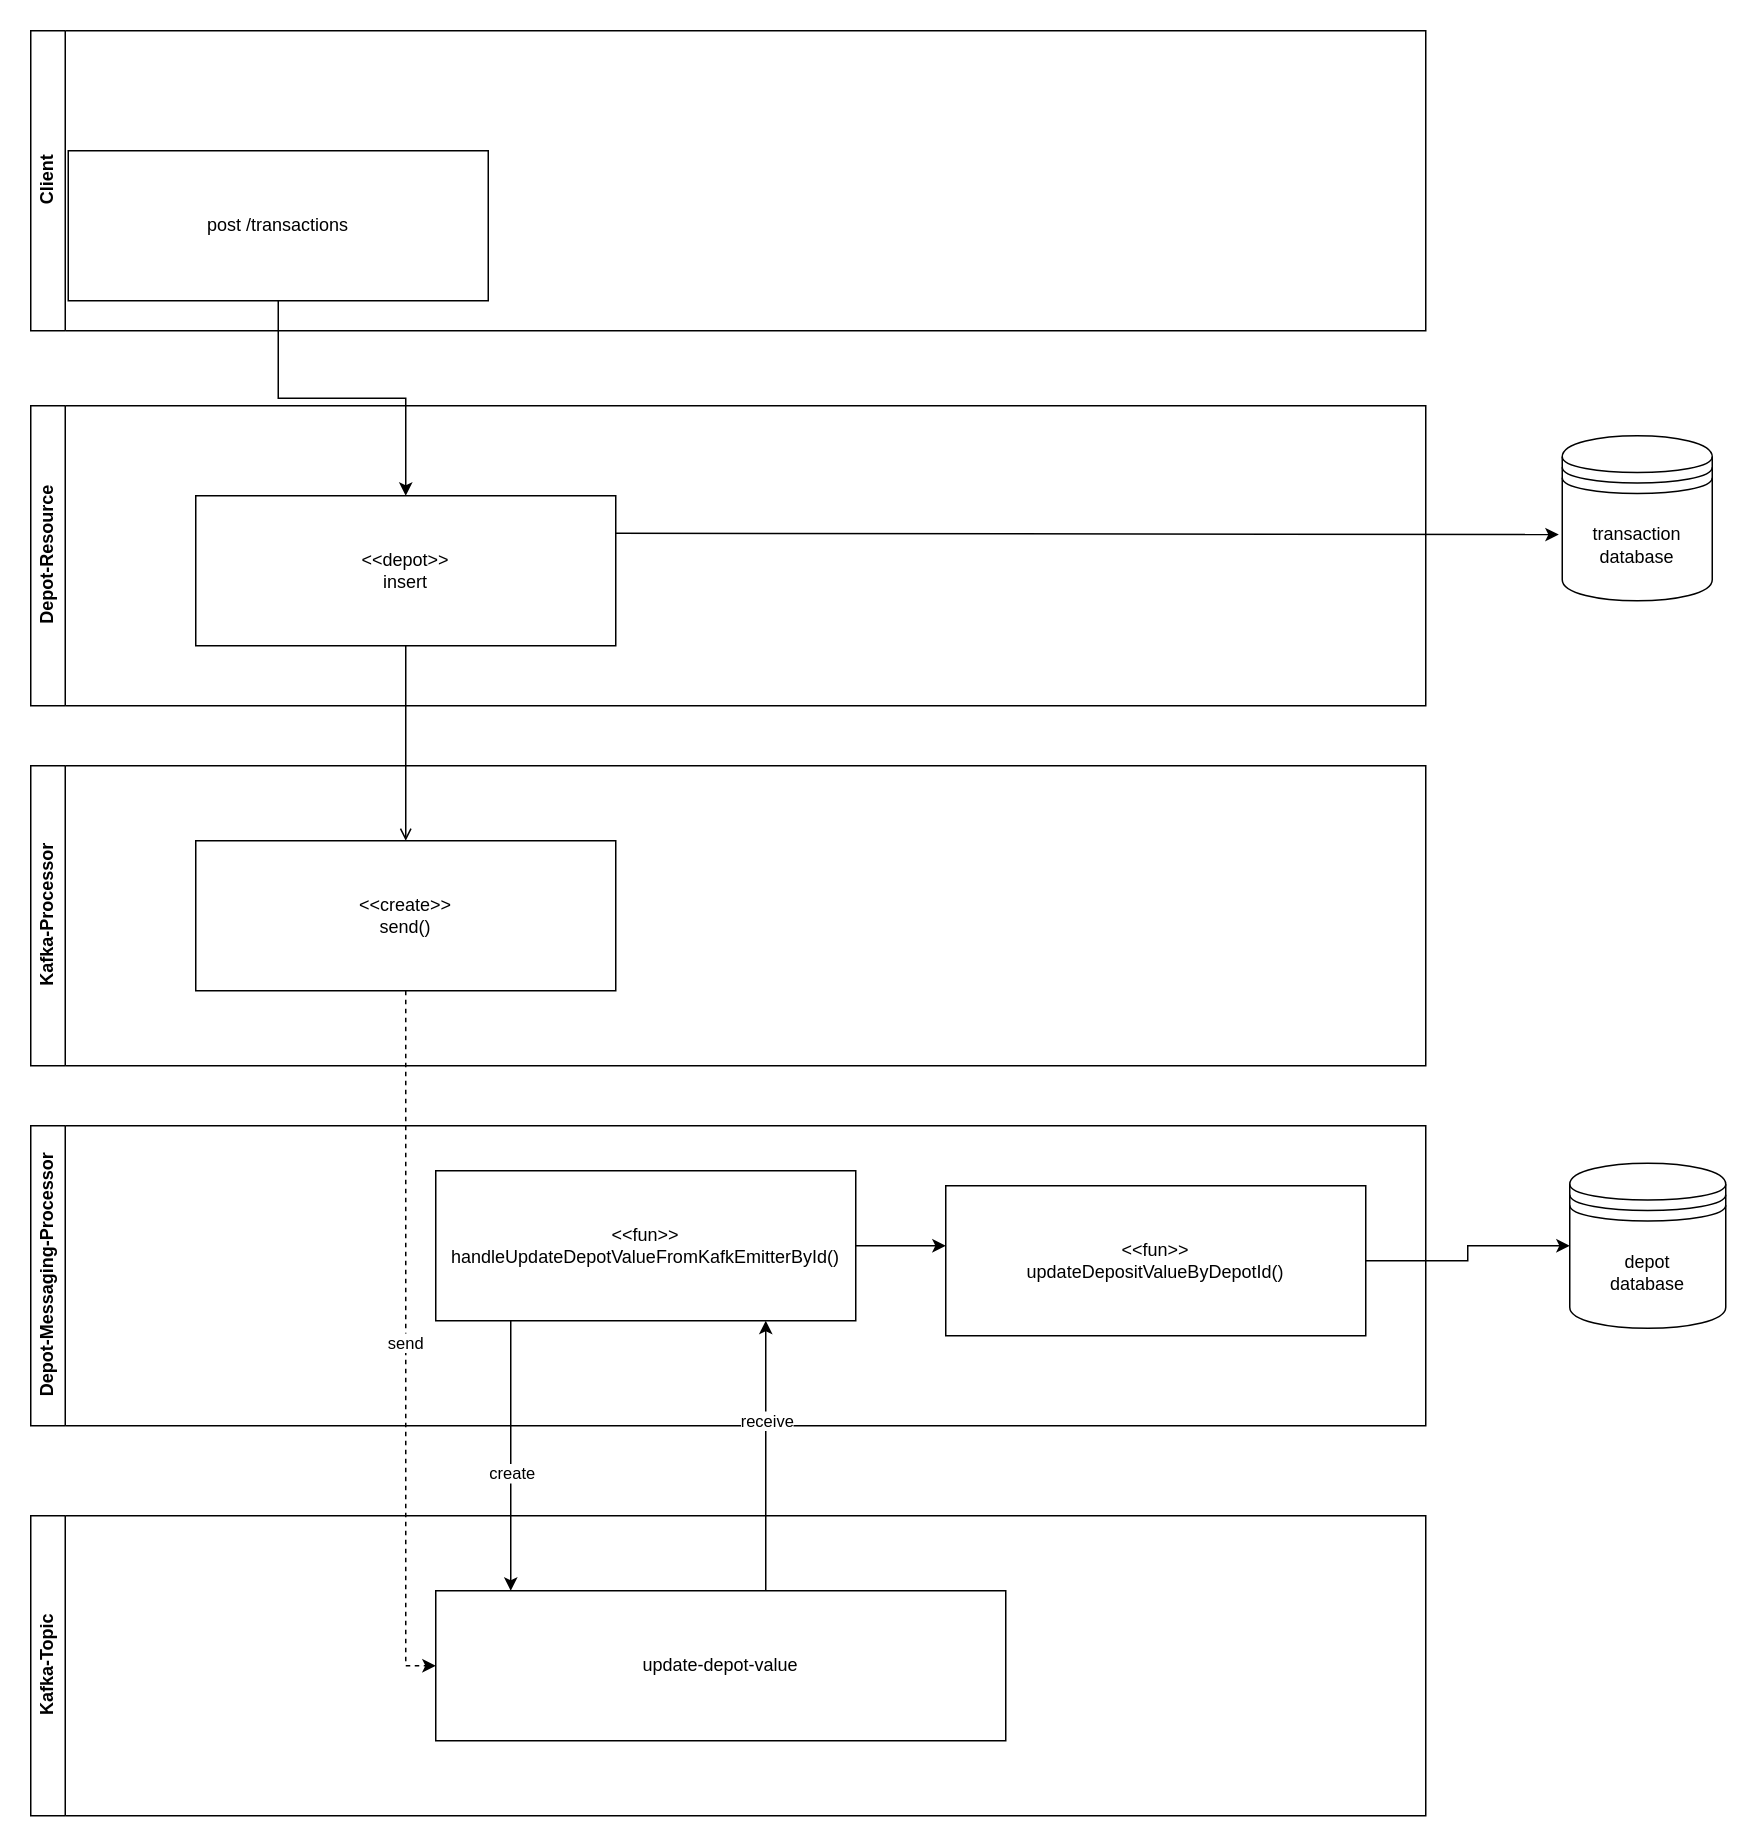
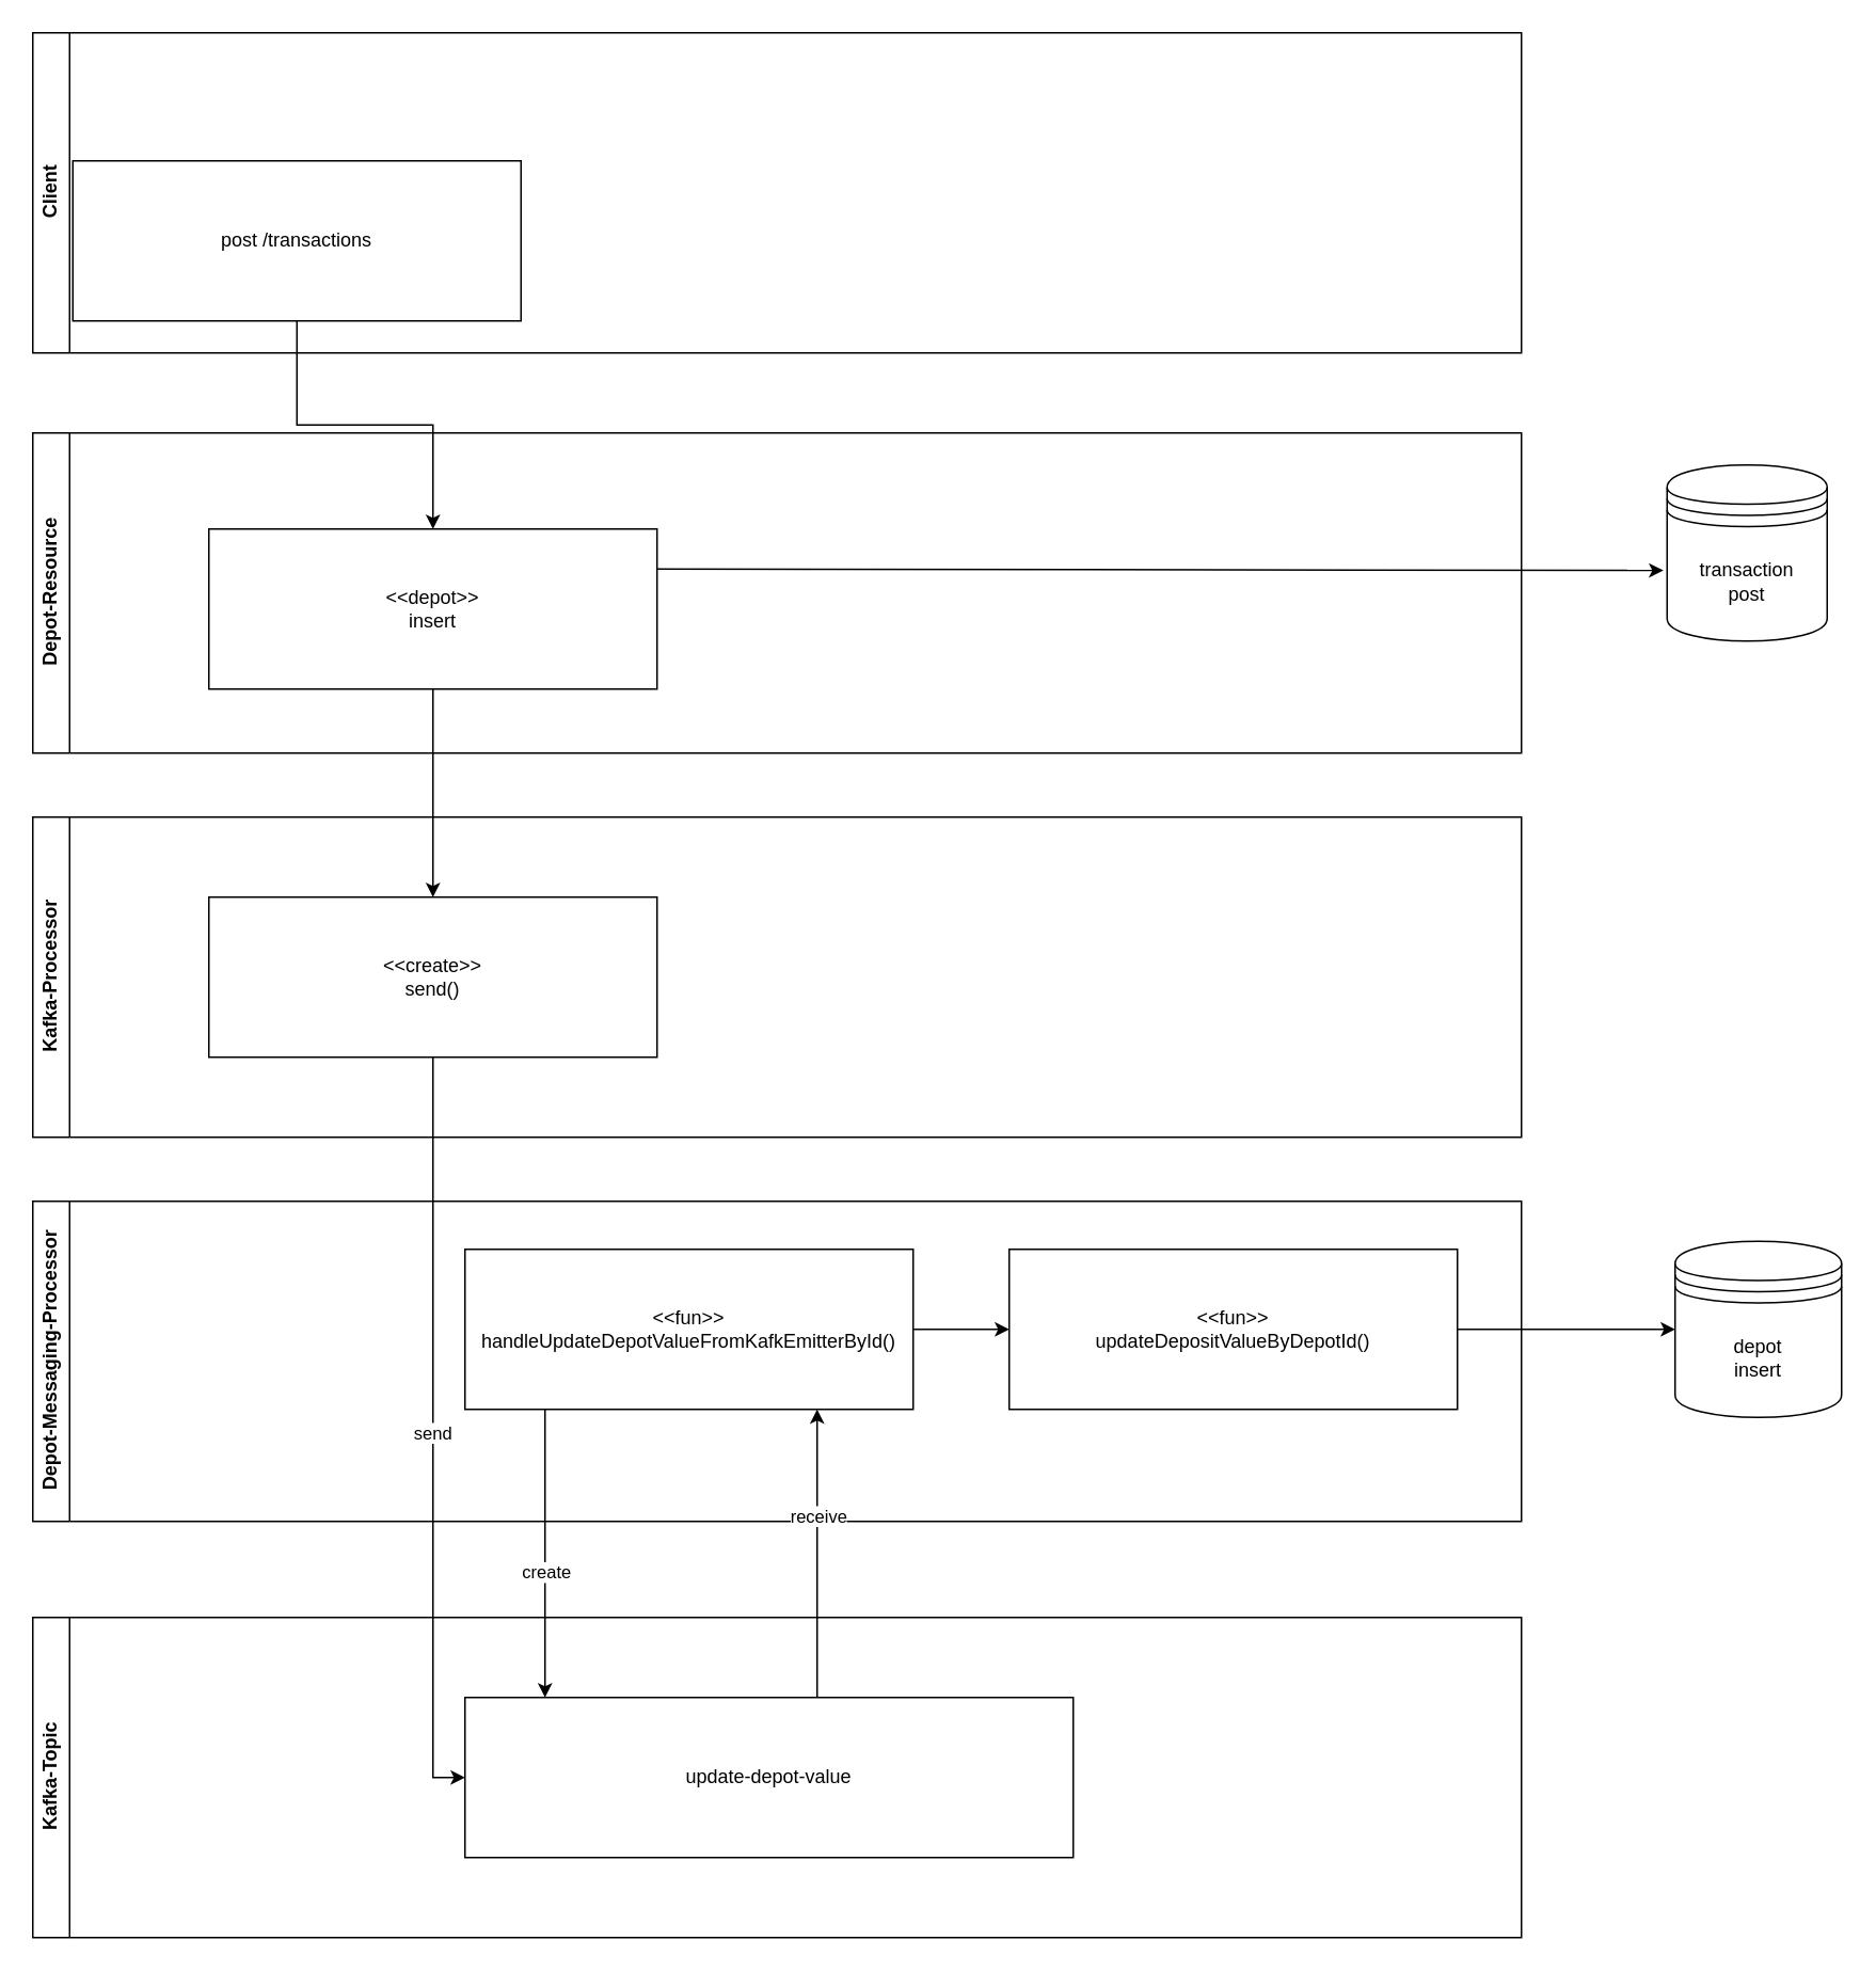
  <mxCell id="0" />
  <mxCell id="1" parent="0" />
  <mxCell id="2" value="" style="edgeStyle=orthogonalEdgeStyle;rounded=0;orthogonalLoop=1;jettySize=auto;html=1;" parent="1" source="6" target="4" edge="1"><mxGeometry relative="1" as="geometry"><mxPoint x="220" y="180" as="sourcePoint" /><mxPoint x="220" y="330" as="targetPoint" /></mxGeometry></mxCell>
  <mxCell id="3" value="Depot-Resource" style="swimlane;horizontal=0;whiteSpace=wrap;html=1;" parent="1" vertex="1"><mxGeometry x="20" y="270" width="930" height="200" as="geometry" /></mxCell>
  <mxCell id="4" value="&amp;lt;&amp;lt;depot&amp;gt;&amp;gt;&lt;br&gt;insert" style="rounded=0;whiteSpace=wrap;html=1;" parent="3" vertex="1"><mxGeometry x="110" y="60" width="280" height="100" as="geometry" /></mxCell>
  <mxCell id="5" value="Client" style="swimlane;horizontal=0;whiteSpace=wrap;html=1;" parent="1" vertex="1"><mxGeometry x="20" y="20" width="930" height="200" as="geometry" /></mxCell>
  <mxCell id="6" value="post /transactions" style="rounded=0;whiteSpace=wrap;html=1;" parent="5" vertex="1"><mxGeometry x="25" y="80" width="280" height="100" as="geometry" /></mxCell>
  <mxCell id="7" value="Kafka-Processor" style="swimlane;horizontal=0;whiteSpace=wrap;html=1;" parent="1" vertex="1"><mxGeometry x="20" y="510" width="930" height="200" as="geometry" /></mxCell>
  <mxCell id="8" value="&amp;lt;&amp;lt;create&amp;gt;&amp;gt;&lt;br&gt;send()" style="rounded=0;whiteSpace=wrap;html=1;" parent="7" vertex="1"><mxGeometry x="110" y="50" width="280" height="100" as="geometry" /></mxCell>
  <mxCell id="9" value="Kafka-Topic" style="swimlane;horizontal=0;whiteSpace=wrap;html=1;" parent="1" vertex="1"><mxGeometry x="20" y="1010" width="930" height="200" as="geometry" /></mxCell>
  <mxCell id="10" value="&lt;div style=&quot;&quot;&gt;&lt;pre style=&quot;&quot;&gt;&lt;span style=&quot;background-color: rgb(255, 255, 255);&quot;&gt;&lt;font face=&quot;Helvetica&quot;&gt;update-depot-value&lt;/font&gt;&lt;/span&gt;&lt;/pre&gt;&lt;/div&gt;" style="rounded=0;whiteSpace=wrap;html=1;" parent="9" vertex="1"><mxGeometry x="270" y="50" width="380" height="100" as="geometry" /></mxCell>
- <mxCell id="11" value="transaction&lt;br&gt;database" style="shape=datastore;whiteSpace=wrap;html=1;" parent="1" vertex="1"><mxGeometry x="1041" y="290" width="100" height="110" as="geometry" /></mxCell>
+ <mxCell id="11" value="transaction&lt;br&gt;post" style="shape=datastore;whiteSpace=wrap;html=1;" parent="1" vertex="1"><mxGeometry x="1041" y="290" width="100" height="110" as="geometry" /></mxCell>
  <mxCell id="12" value="" style="endArrow=classic;html=1;rounded=0;exitX=1;exitY=0.25;exitDx=0;exitDy=0;entryX=-0.023;entryY=0.599;entryDx=0;entryDy=0;entryPerimeter=0;" parent="1" source="4" target="11" edge="1"><mxGeometry width="50" height="50" relative="1" as="geometry"><mxPoint x="540" y="560" as="sourcePoint" /><mxPoint x="970" y="360" as="targetPoint" /></mxGeometry></mxCell>
- <mxCell id="13" style="edgeStyle=orthogonalEdgeStyle;rounded=0;orthogonalLoop=1;jettySize=auto;html=1;endArrow=open;" parent="1" source="4" target="8" edge="1"><mxGeometry relative="1" as="geometry" /></mxCell>
- <mxCell id="14" value="send" style="edgeStyle=orthogonalEdgeStyle;rounded=0;orthogonalLoop=1;jettySize=auto;html=1;entryX=0;entryY=0.5;entryDx=0;entryDy=0;dashed=1;" parent="1" source="8" target="10" edge="1"><mxGeometry relative="1" as="geometry" /></mxCell>
+ <mxCell id="13" style="edgeStyle=orthogonalEdgeStyle;rounded=0;orthogonalLoop=1;jettySize=auto;html=1;" parent="1" source="4" target="8" edge="1"><mxGeometry relative="1" as="geometry" /></mxCell>
+ <mxCell id="14" value="send" style="edgeStyle=orthogonalEdgeStyle;rounded=0;orthogonalLoop=1;jettySize=auto;html=1;entryX=0;entryY=0.5;entryDx=0;entryDy=0;" parent="1" source="8" target="10" edge="1"><mxGeometry relative="1" as="geometry" /></mxCell>
  <mxCell id="15" value="Depot-Messaging-Processor" style="swimlane;horizontal=0;whiteSpace=wrap;html=1;" parent="1" vertex="1"><mxGeometry x="20" y="750" width="930" height="200" as="geometry" /></mxCell>
  <mxCell id="16" value="" style="edgeStyle=orthogonalEdgeStyle;rounded=0;orthogonalLoop=1;jettySize=auto;html=1;" parent="15" source="17" target="18" edge="1"><mxGeometry relative="1" as="geometry"><Array as="points"><mxPoint x="640" y="80" /><mxPoint x="640" y="80" /></Array></mxGeometry></mxCell>
  <mxCell id="17" value="&amp;lt;&amp;lt;fun&amp;gt;&amp;gt;&lt;br&gt;handleUpdateDepotValueFromKafkEmitterById()" style="rounded=0;whiteSpace=wrap;html=1;" parent="15" vertex="1"><mxGeometry x="270" y="30" width="280" height="100" as="geometry" /></mxCell>
- <mxCell id="18" value="&amp;lt;&amp;lt;fun&amp;gt;&amp;gt;&lt;br&gt;updateDepositValueByDepotId()" style="rounded=0;whiteSpace=wrap;html=1;" parent="15" vertex="1"><mxGeometry x="610" y="40" width="280" height="100" as="geometry" /></mxCell>
+ <mxCell id="18" value="&amp;lt;&amp;lt;fun&amp;gt;&amp;gt;&lt;br&gt;updateDepositValueByDepotId()" style="rounded=0;whiteSpace=wrap;html=1;" parent="15" vertex="1"><mxGeometry x="610" y="30" width="280" height="100" as="geometry" /></mxCell>
  <mxCell id="19" style="edgeStyle=orthogonalEdgeStyle;rounded=0;orthogonalLoop=1;jettySize=auto;html=1;" parent="1" source="17" target="10" edge="1"><mxGeometry relative="1" as="geometry"><Array as="points"><mxPoint x="340" y="910" /><mxPoint x="340" y="910" /></Array></mxGeometry></mxCell>
  <mxCell id="20" value="create" style="edgeLabel;html=1;align=center;verticalAlign=middle;resizable=0;points=[];" parent="19" vertex="1" connectable="0"><mxGeometry x="0.118" relative="1" as="geometry"><mxPoint as="offset" /></mxGeometry></mxCell>
  <mxCell id="21" style="edgeStyle=orthogonalEdgeStyle;rounded=0;orthogonalLoop=1;jettySize=auto;html=1;" parent="1" source="10" target="17" edge="1"><mxGeometry relative="1" as="geometry"><Array as="points"><mxPoint x="510" y="910" /><mxPoint x="510" y="910" /></Array></mxGeometry></mxCell>
  <mxCell id="22" value="receive" style="edgeLabel;html=1;align=center;verticalAlign=middle;resizable=0;points=[];" parent="21" vertex="1" connectable="0"><mxGeometry x="0.272" relative="1" as="geometry"><mxPoint as="offset" /></mxGeometry></mxCell>
- <mxCell id="23" value="depot&lt;br&gt;database" style="shape=datastore;whiteSpace=wrap;html=1;" parent="1" vertex="1"><mxGeometry x="1046" y="775" width="104" height="110" as="geometry" /></mxCell>
+ <mxCell id="23" value="depot&lt;br&gt;insert" style="shape=datastore;whiteSpace=wrap;html=1;" parent="1" vertex="1"><mxGeometry x="1046" y="775" width="104" height="110" as="geometry" /></mxCell>
  <mxCell id="24" style="edgeStyle=orthogonalEdgeStyle;rounded=0;orthogonalLoop=1;jettySize=auto;html=1;entryX=0;entryY=0.5;entryDx=0;entryDy=0;" edge="1" parent="1" source="18" target="23"><mxGeometry relative="1" as="geometry" /></mxCell>
